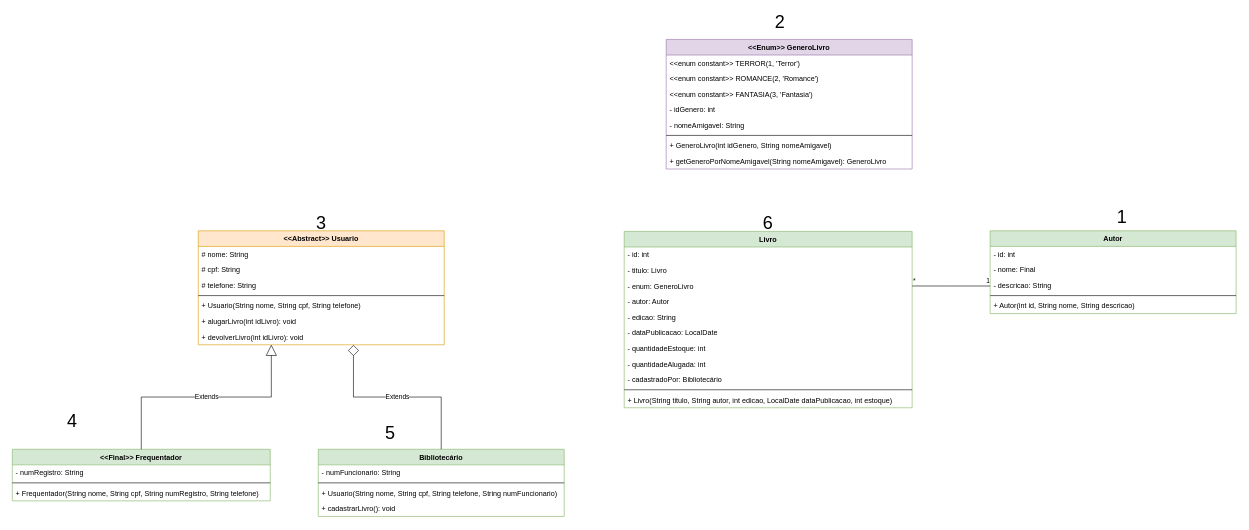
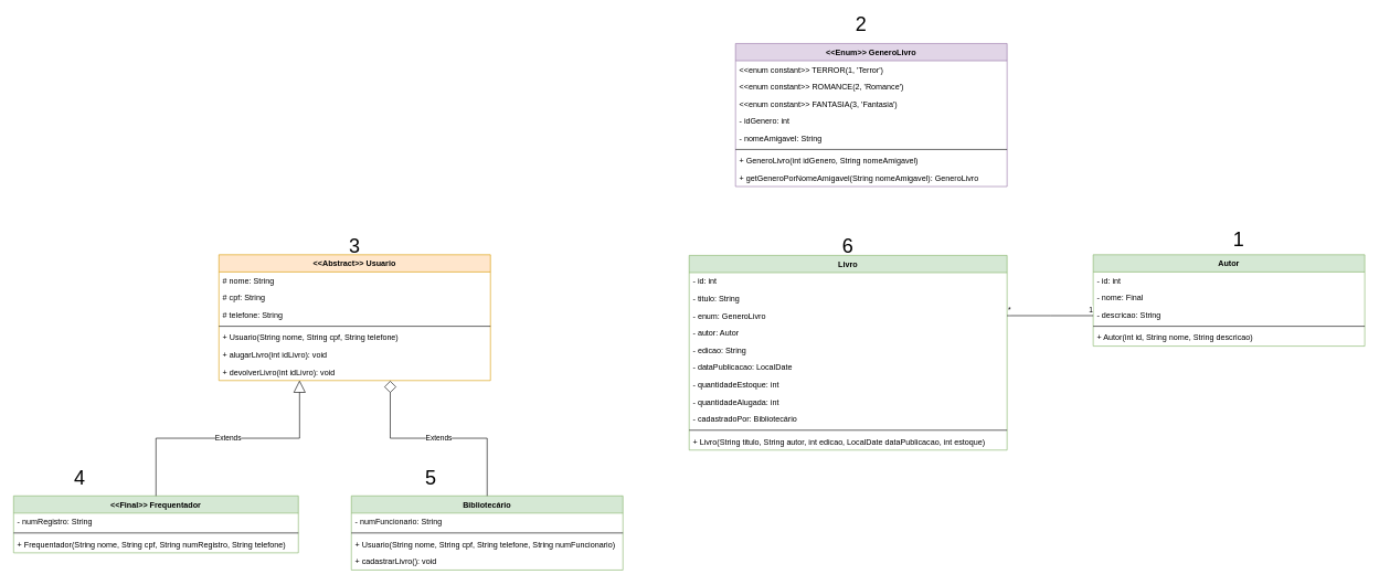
  <mxCell id="0" />
  <mxCell id="1" parent="0" />
  <mxCell id="2" value="&lt;&lt;Abstract&gt;&gt; Usuario" style="swimlane;fontStyle=1;align=center;verticalAlign=top;childLayout=stackLayout;horizontal=1;startSize=26;horizontalStack=0;resizeParent=1;resizeParentMax=0;resizeLast=0;collapsible=1;marginBottom=0;fillColor=#ffe6cc;strokeColor=#d79b00;" parent="1" vertex="1"><mxGeometry x="330" y="384" width="410" height="190" as="geometry" /></mxCell>
  <mxCell id="3" value="# nome: String" style="text;strokeColor=none;fillColor=none;align=left;verticalAlign=top;spacingLeft=4;spacingRight=4;overflow=hidden;rotatable=0;points=[[0,0.5],[1,0.5]];portConstraint=eastwest;" parent="2" vertex="1"><mxGeometry y="26" width="410" height="26" as="geometry" /></mxCell>
  <mxCell id="4" value="# cpf: String" style="text;strokeColor=none;fillColor=none;align=left;verticalAlign=top;spacingLeft=4;spacingRight=4;overflow=hidden;rotatable=0;points=[[0,0.5],[1,0.5]];portConstraint=eastwest;" parent="2" vertex="1"><mxGeometry y="52" width="410" height="26" as="geometry" /></mxCell>
  <mxCell id="5" value="# telefone: String" style="text;strokeColor=none;fillColor=none;align=left;verticalAlign=top;spacingLeft=4;spacingRight=4;overflow=hidden;rotatable=0;points=[[0,0.5],[1,0.5]];portConstraint=eastwest;" parent="2" vertex="1"><mxGeometry y="78" width="410" height="26" as="geometry" /></mxCell>
  <mxCell id="6" value="" style="line;strokeWidth=1;fillColor=none;align=left;verticalAlign=middle;spacingTop=-1;spacingLeft=3;spacingRight=3;rotatable=0;labelPosition=right;points=[];portConstraint=eastwest;" parent="2" vertex="1"><mxGeometry y="104" width="410" height="8" as="geometry" /></mxCell>
  <mxCell id="7" value="+ Usuario(String nome, String cpf, String telefone)" style="text;strokeColor=none;fillColor=none;align=left;verticalAlign=top;spacingLeft=4;spacingRight=4;overflow=hidden;rotatable=0;points=[[0,0.5],[1,0.5]];portConstraint=eastwest;" parent="2" vertex="1"><mxGeometry y="112" width="410" height="26" as="geometry" /></mxCell>
  <mxCell id="8" value="+ alugarLivro(int idLivro): void" style="text;strokeColor=none;fillColor=none;align=left;verticalAlign=top;spacingLeft=4;spacingRight=4;overflow=hidden;rotatable=0;points=[[0,0.5],[1,0.5]];portConstraint=eastwest;" parent="2" vertex="1"><mxGeometry y="138" width="410" height="26" as="geometry" /></mxCell>
  <mxCell id="9" value="+ devolverLivro(int idLivro): void" style="text;strokeColor=none;fillColor=none;align=left;verticalAlign=top;spacingLeft=4;spacingRight=4;overflow=hidden;rotatable=0;points=[[0,0.5],[1,0.5]];portConstraint=eastwest;" parent="2" vertex="1"><mxGeometry y="164" width="410" height="26" as="geometry" /></mxCell>
  <mxCell id="10" value="&lt;&lt;Final&gt;&gt; Frequentador" style="swimlane;fontStyle=1;align=center;verticalAlign=top;childLayout=stackLayout;horizontal=1;startSize=26;horizontalStack=0;resizeParent=1;resizeParentMax=0;resizeLast=0;collapsible=1;marginBottom=0;fillColor=#d5e8d4;strokeColor=#82b366;" parent="1" vertex="1"><mxGeometry x="20" y="748.17" width="430" height="86" as="geometry" /></mxCell>
  <mxCell id="11" value="- numRegistro: String" style="text;strokeColor=none;fillColor=none;align=left;verticalAlign=top;spacingLeft=4;spacingRight=4;overflow=hidden;rotatable=0;points=[[0,0.5],[1,0.5]];portConstraint=eastwest;" parent="10" vertex="1"><mxGeometry y="26" width="430" height="26" as="geometry" /></mxCell>
  <mxCell id="12" value="" style="line;strokeWidth=1;fillColor=none;align=left;verticalAlign=middle;spacingTop=-1;spacingLeft=3;spacingRight=3;rotatable=0;labelPosition=right;points=[];portConstraint=eastwest;" parent="10" vertex="1"><mxGeometry y="52" width="430" height="8" as="geometry" /></mxCell>
  <mxCell id="13" value="+ Frequentador(String nome, String cpf, String numRegistro, String telefone)" style="text;strokeColor=none;fillColor=none;align=left;verticalAlign=top;spacingLeft=4;spacingRight=4;overflow=hidden;rotatable=0;points=[[0,0.5],[1,0.5]];portConstraint=eastwest;" parent="10" vertex="1"><mxGeometry y="60" width="430" height="26" as="geometry" /></mxCell>
  <mxCell id="14" value="Bibliotecário" style="swimlane;fontStyle=1;align=center;verticalAlign=top;childLayout=stackLayout;horizontal=1;startSize=26;horizontalStack=0;resizeParent=1;resizeParentMax=0;resizeLast=0;collapsible=1;marginBottom=0;fillColor=#d5e8d4;strokeColor=#82b366;" parent="1" vertex="1"><mxGeometry x="530" y="748.17" width="410" height="112" as="geometry" /></mxCell>
  <mxCell id="15" value="- numFuncionario: String" style="text;strokeColor=none;fillColor=none;align=left;verticalAlign=top;spacingLeft=4;spacingRight=4;overflow=hidden;rotatable=0;points=[[0,0.5],[1,0.5]];portConstraint=eastwest;" parent="14" vertex="1"><mxGeometry y="26" width="410" height="26" as="geometry" /></mxCell>
  <mxCell id="16" value="" style="line;strokeWidth=1;fillColor=none;align=left;verticalAlign=middle;spacingTop=-1;spacingLeft=3;spacingRight=3;rotatable=0;labelPosition=right;points=[];portConstraint=eastwest;" parent="14" vertex="1"><mxGeometry y="52" width="410" height="8" as="geometry" /></mxCell>
  <mxCell id="17" value="+ Usuario(String nome, String cpf, String telefone, String numFuncionario)" style="text;strokeColor=none;fillColor=none;align=left;verticalAlign=top;spacingLeft=4;spacingRight=4;overflow=hidden;rotatable=0;points=[[0,0.5],[1,0.5]];portConstraint=eastwest;" parent="14" vertex="1"><mxGeometry y="60" width="410" height="26" as="geometry" /></mxCell>
  <mxCell id="18" value="+ cadastrarLivro(): void" style="text;strokeColor=none;fillColor=none;align=left;verticalAlign=top;spacingLeft=4;spacingRight=4;overflow=hidden;rotatable=0;points=[[0,0.5],[1,0.5]];portConstraint=eastwest;" parent="14" vertex="1"><mxGeometry y="86" width="410" height="26" as="geometry" /></mxCell>
  <mxCell id="19" value="Extends" style="endArrow=diamond;endSize=16;endFill=0;html=1;rounded=0;exitX=0.5;exitY=0;exitDx=0;exitDy=0;edgeStyle=orthogonalEdgeStyle;entryX=0.631;entryY=1.012;entryDx=0;entryDy=0;entryPerimeter=0;" parent="1" source="14" target="9" edge="1"><mxGeometry width="160" relative="1" as="geometry"><mxPoint x="470" y="692.17" as="sourcePoint" /><mxPoint x="600" y="595" as="targetPoint" /></mxGeometry></mxCell>
  <mxCell id="20" value="Extends" style="endArrow=block;endSize=16;endFill=0;html=1;rounded=0;exitX=0.5;exitY=0;exitDx=0;exitDy=0;entryX=0.297;entryY=0.991;entryDx=0;entryDy=0;entryPerimeter=0;edgeStyle=orthogonalEdgeStyle;" parent="1" source="10" target="9" edge="1"><mxGeometry width="160" relative="1" as="geometry"><mxPoint x="735" y="672.17" as="sourcePoint" /><mxPoint x="440" y="605" as="targetPoint" /></mxGeometry></mxCell>
  <mxCell id="21" value="Livro" style="swimlane;fontStyle=1;align=center;verticalAlign=top;childLayout=stackLayout;horizontal=1;startSize=26;horizontalStack=0;resizeParent=1;resizeParentMax=0;resizeLast=0;collapsible=1;marginBottom=0;fillColor=#d5e8d4;strokeColor=#82b366;" parent="1" vertex="1"><mxGeometry x="1040" y="385" width="480" height="294" as="geometry" /></mxCell>
  <mxCell id="22" value="- id: int" style="text;strokeColor=none;fillColor=none;align=left;verticalAlign=top;spacingLeft=4;spacingRight=4;overflow=hidden;rotatable=0;points=[[0,0.5],[1,0.5]];portConstraint=eastwest;" vertex="1" parent="21"><mxGeometry y="26" width="480" height="26" as="geometry" /></mxCell>
- <mxCell id="23" value="- titulo: Livro" style="text;strokeColor=none;fillColor=none;align=left;verticalAlign=top;spacingLeft=4;spacingRight=4;overflow=hidden;rotatable=0;points=[[0,0.5],[1,0.5]];portConstraint=eastwest;" parent="21" vertex="1"><mxGeometry y="52" width="480" height="26" as="geometry" /></mxCell>
+ <mxCell id="23" value="- titulo: String" style="text;strokeColor=none;fillColor=none;align=left;verticalAlign=top;spacingLeft=4;spacingRight=4;overflow=hidden;rotatable=0;points=[[0,0.5],[1,0.5]];portConstraint=eastwest;" parent="21" vertex="1"><mxGeometry y="52" width="480" height="26" as="geometry" /></mxCell>
  <mxCell id="24" value="- enum: GeneroLivro" style="text;strokeColor=none;fillColor=none;align=left;verticalAlign=top;spacingLeft=4;spacingRight=4;overflow=hidden;rotatable=0;points=[[0,0.5],[1,0.5]];portConstraint=eastwest;" parent="21" vertex="1"><mxGeometry y="78" width="480" height="26" as="geometry" /></mxCell>
  <mxCell id="25" value="- autor: Autor" style="text;strokeColor=none;fillColor=none;align=left;verticalAlign=top;spacingLeft=4;spacingRight=4;overflow=hidden;rotatable=0;points=[[0,0.5],[1,0.5]];portConstraint=eastwest;" parent="21" vertex="1"><mxGeometry y="104" width="480" height="26" as="geometry" /></mxCell>
  <mxCell id="26" value="- edicao: String" style="text;strokeColor=none;fillColor=none;align=left;verticalAlign=top;spacingLeft=4;spacingRight=4;overflow=hidden;rotatable=0;points=[[0,0.5],[1,0.5]];portConstraint=eastwest;" parent="21" vertex="1"><mxGeometry y="130" width="480" height="26" as="geometry" /></mxCell>
  <mxCell id="27" value="- dataPublicacao: LocalDate" style="text;strokeColor=none;fillColor=none;align=left;verticalAlign=top;spacingLeft=4;spacingRight=4;overflow=hidden;rotatable=0;points=[[0,0.5],[1,0.5]];portConstraint=eastwest;" parent="21" vertex="1"><mxGeometry y="156" width="480" height="26" as="geometry" /></mxCell>
  <mxCell id="28" value="- quantidadeEstoque: int" style="text;strokeColor=none;fillColor=none;align=left;verticalAlign=top;spacingLeft=4;spacingRight=4;overflow=hidden;rotatable=0;points=[[0,0.5],[1,0.5]];portConstraint=eastwest;" parent="21" vertex="1"><mxGeometry y="182" width="480" height="26" as="geometry" /></mxCell>
  <mxCell id="29" value="- quantidadeAlugada: int" style="text;strokeColor=none;fillColor=none;align=left;verticalAlign=top;spacingLeft=4;spacingRight=4;overflow=hidden;rotatable=0;points=[[0,0.5],[1,0.5]];portConstraint=eastwest;" parent="21" vertex="1"><mxGeometry y="208" width="480" height="26" as="geometry" /></mxCell>
  <mxCell id="30" value="- cadastradoPor: Bibliotecário" style="text;strokeColor=none;fillColor=none;align=left;verticalAlign=top;spacingLeft=4;spacingRight=4;overflow=hidden;rotatable=0;points=[[0,0.5],[1,0.5]];portConstraint=eastwest;" parent="21" vertex="1"><mxGeometry y="234" width="480" height="26" as="geometry" /></mxCell>
  <mxCell id="31" value="" style="line;strokeWidth=1;fillColor=none;align=left;verticalAlign=middle;spacingTop=-1;spacingLeft=3;spacingRight=3;rotatable=0;labelPosition=right;points=[];portConstraint=eastwest;" parent="21" vertex="1"><mxGeometry y="260" width="480" height="8" as="geometry" /></mxCell>
  <mxCell id="32" value="+ Livro(String titulo, String autor, int edicao, LocalDate dataPublicacao, int estoque)" style="text;strokeColor=none;fillColor=none;align=left;verticalAlign=top;spacingLeft=4;spacingRight=4;overflow=hidden;rotatable=0;points=[[0,0.5],[1,0.5]];portConstraint=eastwest;" parent="21" vertex="1"><mxGeometry y="268" width="480" height="26" as="geometry" /></mxCell>
  <mxCell id="33" value="Autor" style="swimlane;fontStyle=1;align=center;verticalAlign=top;childLayout=stackLayout;horizontal=1;startSize=26;horizontalStack=0;resizeParent=1;resizeParentMax=0;resizeLast=0;collapsible=1;marginBottom=0;fillColor=#d5e8d4;strokeColor=#82b366;" parent="1" vertex="1"><mxGeometry x="1650" y="384" width="410" height="138" as="geometry" /></mxCell>
  <mxCell id="34" value="- id: int" style="text;strokeColor=none;fillColor=none;align=left;verticalAlign=top;spacingLeft=4;spacingRight=4;overflow=hidden;rotatable=0;points=[[0,0.5],[1,0.5]];portConstraint=eastwest;" parent="33" vertex="1"><mxGeometry y="26" width="410" height="26" as="geometry" /></mxCell>
  <mxCell id="35" value="- nome: Final" style="text;strokeColor=none;fillColor=none;align=left;verticalAlign=top;spacingLeft=4;spacingRight=4;overflow=hidden;rotatable=0;points=[[0,0.5],[1,0.5]];portConstraint=eastwest;" parent="33" vertex="1"><mxGeometry y="52" width="410" height="26" as="geometry" /></mxCell>
  <mxCell id="36" value="- descricao: String" style="text;strokeColor=none;fillColor=none;align=left;verticalAlign=top;spacingLeft=4;spacingRight=4;overflow=hidden;rotatable=0;points=[[0,0.5],[1,0.5]];portConstraint=eastwest;" parent="33" vertex="1"><mxGeometry y="78" width="410" height="26" as="geometry" /></mxCell>
  <mxCell id="37" value="" style="line;strokeWidth=1;fillColor=none;align=left;verticalAlign=middle;spacingTop=-1;spacingLeft=3;spacingRight=3;rotatable=0;labelPosition=right;points=[];portConstraint=eastwest;" parent="33" vertex="1"><mxGeometry y="104" width="410" height="8" as="geometry" /></mxCell>
  <mxCell id="38" value="+ Autor(int id, String nome, String descricao)" style="text;strokeColor=none;fillColor=none;align=left;verticalAlign=top;spacingLeft=4;spacingRight=4;overflow=hidden;rotatable=0;points=[[0,0.5],[1,0.5]];portConstraint=eastwest;" parent="33" vertex="1"><mxGeometry y="112" width="410" height="26" as="geometry" /></mxCell>
  <mxCell id="39" value="&lt;&lt;Enum&gt;&gt; GeneroLivro" style="swimlane;fontStyle=1;align=center;verticalAlign=top;childLayout=stackLayout;horizontal=1;startSize=26;horizontalStack=0;resizeParent=1;resizeParentMax=0;resizeLast=0;collapsible=1;marginBottom=0;fillColor=#e1d5e7;strokeColor=#9673a6;" parent="1" vertex="1"><mxGeometry x="1110" y="65" width="410" height="216" as="geometry" /></mxCell>
  <mxCell id="40" value="&lt;&lt;enum constant&gt;&gt; TERROR(1, 'Terror')" style="text;strokeColor=none;fillColor=none;align=left;verticalAlign=top;spacingLeft=4;spacingRight=4;overflow=hidden;rotatable=0;points=[[0,0.5],[1,0.5]];portConstraint=eastwest;" parent="39" vertex="1"><mxGeometry y="26" width="410" height="26" as="geometry" /></mxCell>
  <mxCell id="41" value="&lt;&lt;enum constant&gt;&gt; ROMANCE(2, 'Romance')" style="text;strokeColor=none;fillColor=none;align=left;verticalAlign=top;spacingLeft=4;spacingRight=4;overflow=hidden;rotatable=0;points=[[0,0.5],[1,0.5]];portConstraint=eastwest;" parent="39" vertex="1"><mxGeometry y="52" width="410" height="26" as="geometry" /></mxCell>
  <mxCell id="42" value="&lt;&lt;enum constant&gt;&gt; FANTASIA(3, 'Fantasia')" style="text;strokeColor=none;fillColor=none;align=left;verticalAlign=top;spacingLeft=4;spacingRight=4;overflow=hidden;rotatable=0;points=[[0,0.5],[1,0.5]];portConstraint=eastwest;" parent="39" vertex="1"><mxGeometry y="78" width="410" height="26" as="geometry" /></mxCell>
  <mxCell id="43" value="- idGenero: int" style="text;strokeColor=none;fillColor=none;align=left;verticalAlign=top;spacingLeft=4;spacingRight=4;overflow=hidden;rotatable=0;points=[[0,0.5],[1,0.5]];portConstraint=eastwest;" parent="39" vertex="1"><mxGeometry y="104" width="410" height="26" as="geometry" /></mxCell>
  <mxCell id="44" value="- nomeAmigavel: String" style="text;strokeColor=none;fillColor=none;align=left;verticalAlign=top;spacingLeft=4;spacingRight=4;overflow=hidden;rotatable=0;points=[[0,0.5],[1,0.5]];portConstraint=eastwest;" parent="39" vertex="1"><mxGeometry y="130" width="410" height="26" as="geometry" /></mxCell>
  <mxCell id="45" value="" style="line;strokeWidth=1;fillColor=none;align=left;verticalAlign=middle;spacingTop=-1;spacingLeft=3;spacingRight=3;rotatable=0;labelPosition=right;points=[];portConstraint=eastwest;" parent="39" vertex="1"><mxGeometry y="156" width="410" height="8" as="geometry" /></mxCell>
  <mxCell id="46" value="+ GeneroLivro(int idGenero, String nomeAmigavel)" style="text;strokeColor=none;fillColor=none;align=left;verticalAlign=top;spacingLeft=4;spacingRight=4;overflow=hidden;rotatable=0;points=[[0,0.5],[1,0.5]];portConstraint=eastwest;" parent="39" vertex="1"><mxGeometry y="164" width="410" height="26" as="geometry" /></mxCell>
  <mxCell id="47" value="+ getGeneroPorNomeAmigavel(String nomeAmigavel): GeneroLivro" style="text;strokeColor=none;fillColor=none;align=left;verticalAlign=top;spacingLeft=4;spacingRight=4;overflow=hidden;rotatable=0;points=[[0,0.5],[1,0.5]];portConstraint=eastwest;" parent="39" vertex="1"><mxGeometry y="190" width="410" height="26" as="geometry" /></mxCell>
  <mxCell id="48" value="" style="endArrow=none;html=1;edgeStyle=orthogonalEdgeStyle;rounded=0;exitX=1;exitY=0.5;exitDx=0;exitDy=0;" parent="1" source="24" edge="1"><mxGeometry relative="1" as="geometry"><mxPoint x="1570" y="535" as="sourcePoint" /><mxPoint x="1650" y="476" as="targetPoint" /></mxGeometry></mxCell>
  <mxCell id="49" value="*" style="edgeLabel;resizable=0;html=1;align=left;verticalAlign=bottom;" parent="48" connectable="0" vertex="1"><mxGeometry x="-1" relative="1" as="geometry" /></mxCell>
  <mxCell id="50" value="1" style="edgeLabel;resizable=0;html=1;align=right;verticalAlign=bottom;" parent="48" connectable="0" vertex="1"><mxGeometry x="1" relative="1" as="geometry"><mxPoint y="-1" as="offset" /></mxGeometry></mxCell>
  <mxCell id="51" value="&lt;font style=&quot;font-size: 30px&quot;&gt;1&lt;br&gt;&lt;/font&gt;" style="text;html=1;strokeColor=none;fillColor=none;align=center;verticalAlign=middle;whiteSpace=wrap;rounded=0;fontSize=11;" vertex="1" parent="1"><mxGeometry x="1840" y="345" width="60" height="30" as="geometry" /></mxCell>
  <mxCell id="52" value="&lt;font style=&quot;font-size: 30px&quot;&gt;2&lt;br&gt;&lt;/font&gt;" style="text;html=1;strokeColor=none;fillColor=none;align=center;verticalAlign=middle;whiteSpace=wrap;rounded=0;fontSize=11;" vertex="1" parent="1"><mxGeometry x="1270" y="20" width="60" height="30" as="geometry" /></mxCell>
  <mxCell id="53" value="&lt;font style=&quot;font-size: 30px&quot;&gt;3&lt;br&gt;&lt;/font&gt;" style="text;html=1;strokeColor=none;fillColor=none;align=center;verticalAlign=middle;whiteSpace=wrap;rounded=0;fontSize=11;" vertex="1" parent="1"><mxGeometry x="505" y="355" width="60" height="30" as="geometry" /></mxCell>
- <mxCell id="54" value="&lt;font style=&quot;font-size: 30px&quot;&gt;4&lt;br&gt;&lt;/font&gt;" style="text;html=1;strokeColor=none;fillColor=none;align=center;verticalAlign=middle;whiteSpace=wrap;rounded=0;fontSize=11;" vertex="1" parent="1"><mxGeometry x="90" y="685" width="60" height="30" as="geometry" /></mxCell>
+ <mxCell id="54" value="&lt;font style=&quot;font-size: 30px&quot;&gt;4&lt;br&gt;&lt;/font&gt;" style="text;html=1;strokeColor=none;fillColor=none;align=center;verticalAlign=middle;whiteSpace=wrap;rounded=0;fontSize=11;" vertex="1" parent="1"><mxGeometry x="90" y="705" width="60" height="30" as="geometry" /></mxCell>
  <mxCell id="55" value="&lt;font style=&quot;font-size: 30px&quot;&gt;5&lt;br&gt;&lt;/font&gt;" style="text;html=1;strokeColor=none;fillColor=none;align=center;verticalAlign=middle;whiteSpace=wrap;rounded=0;fontSize=11;" vertex="1" parent="1"><mxGeometry x="620" y="705" width="60" height="30" as="geometry" /></mxCell>
  <mxCell id="56" value="&lt;font style=&quot;font-size: 30px&quot;&gt;6&lt;br&gt;&lt;/font&gt;" style="text;html=1;strokeColor=none;fillColor=none;align=center;verticalAlign=middle;whiteSpace=wrap;rounded=0;fontSize=11;" vertex="1" parent="1"><mxGeometry x="1250" y="355" width="60" height="30" as="geometry" /></mxCell>
